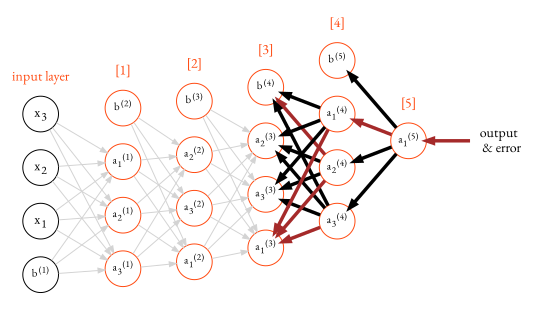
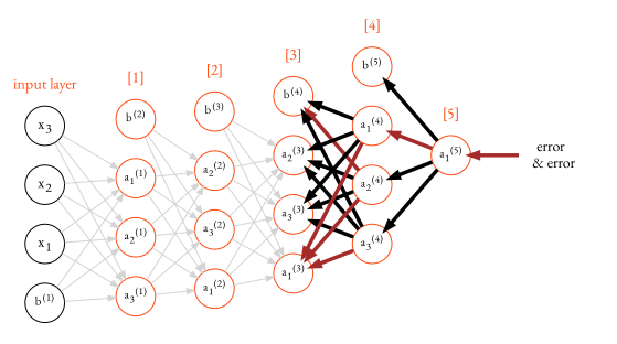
  digraph {
    fontname="EB Garamond"
    rankdir=LR
    splines=line
    node [color="#FF4A11" fixedsize=true fontname="EB Garamond" fontsize=11 shape=circle style=solid]
    edge [arrowsize=.7 color=lightgrey fontname="EB Garamond"]
    n1 [label=<b<SUP>(2)</SUP>>]
    n2 [label=<a<SUB>2</SUB><SUP>(1)</SUP>>]
    n3 [label=<a<SUB>3</SUB><SUP>(1)</SUP>>]
    n4 [label=<a<SUB>1</SUB><SUP>(1)</SUP>>]
    n5 [color=black label=<x<SUB>3</SUB>> fontsize=""]
    n6 [color=black label=<x<SUB>2</SUB>> fontsize=""]
    n7 [color=black label=<x<SUB>1</SUB>> fontsize=""]
    n8 [color=black label=<b<SUP>(1)</SUP>>]
    n9 [label=<b<SUP>(3)</SUP>>]
    n10 [label=<a<SUB>2</SUB><SUP>(2)</SUP>>]
    n11 [label=<a<SUB>3</SUB><SUP>(2)</SUP>>]
    n12 [label=<a<SUB>1</SUB><SUP>(2)</SUP>>]
    n13 [label=<b<SUP>(4)</SUP>>]
    n14 [label=<a<SUB>2</SUB><SUP>(3)</SUP>>]
    n15 [label=<a<SUB>3</SUB><SUP>(3)</SUP>>]
    n16 [label=<a<SUB>1</SUB><SUP>(3)</SUP>>]
    n17 [label=<b<SUP>(5)</SUP>>]
    n18 [label=<a<SUB>1</SUB><SUP>(4)</SUP>>]
    n19 [label=<a<SUB>2</SUB><SUP>(4)</SUP>>]
    n20 [label=<a<SUB>3</SUB><SUP>(4)</SUP>>]
    n21 [label=<a<SUB>1</SUB><SUP>(5)</SUP>>]
-   n22 [color=transparent label="output \n & error" shape=parallelogram width=1 fontsize=""]
+   n22 [color=transparent label="error \n & error" shape=parallelogram width=1 fontsize=""]
    subgraph cluster_1 {
      color=white
      label=<<font color="#FF4A11">[1]</font>>
      n1
      n2
      n3
      n4
    }
    subgraph cluster_2 {
      color=white
      label=<<font color="#FF4A11">input layer</font>>
      n5
      n6
      n7
      n8
    }
    subgraph cluster_3 {
      color=white
      label=<<font color="#FF4A11">[2]</font>>
      n9
      n10
      n11
      n12
    }
    subgraph cluster_4 {
      color=white
      label=<<font color="#FF4A11">[3]</font>>
      n13
      n14
      n15
      n16
    }
    subgraph cluster_5 {
      color=white
      label=<<font color="#FF4A11">[4]</font>>
      n17
      n18
      n19
      n20
    }
    subgraph cluster_6 {
      color=white
      label=<<font color="#FF4A11">[5]</font>>
      n21
    }
    subgraph cluster_7 {
      color=white
      n22
    }
    n1 -> n10
    n1 -> n11
    n1 -> n12
    n2 -> n10
    n2 -> n11
    n2 -> n12
    n3 -> n10
    n3 -> n11
    n3 -> n12
    n4 -> n10
    n4 -> n11
    n4 -> n12
    n5 -> n2
    n5 -> n3
    n5 -> n4
    n6 -> n2
    n6 -> n3
    n6 -> n4
    n7 -> n2
    n7 -> n3
    n7 -> n4
    n8 -> n2
    n8 -> n3
    n8 -> n4
    n9 -> n14
    n9 -> n15
    n9 -> n16
    n10 -> n14
    n10 -> n15
    n10 -> n16
    n11 -> n14
    n11 -> n15
    n11 -> n16
    n12 -> n14
    n12 -> n15
    n12 -> n16
    n13 -> n18 [color=black dir=back penwidth=3.5]
    n13 -> n19 [color=brown dir=back penwidth=3.5]
    n13 -> n20 [color=black dir=back penwidth=3.5]
    n14 -> n18 [color=black dir=back penwidth=3.5]
    n14 -> n19 [color=black dir=back penwidth=3.5]
    n14 -> n20 [color=black dir=back penwidth=3.5]
    n15 -> n18 [color=black dir=back penwidth=3.5]
    n15 -> n19 [color=black dir=back penwidth=3.5]
    n15 -> n20 [color=black dir=back penwidth=3.5]
    n16 -> n18 [color=brown dir=back penwidth=3.5]
    n16 -> n19 [color=brown dir=back penwidth=3.5]
    n16 -> n20 [color=brown dir=back penwidth=3.5]
    n17 -> n21 [color=black dir=back penwidth=3.5]
    n18 -> n21 [color=brown dir=back penwidth=3.5]
    n19 -> n21 [color=black dir=back penwidth=3.5]
    n20 -> n21 [color=black dir=back penwidth=3.5]
    n21 -> n22 [color=brown dir=back penwidth=3.5]
  }
